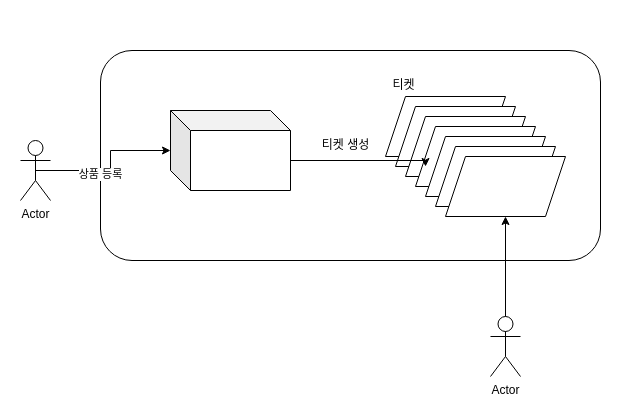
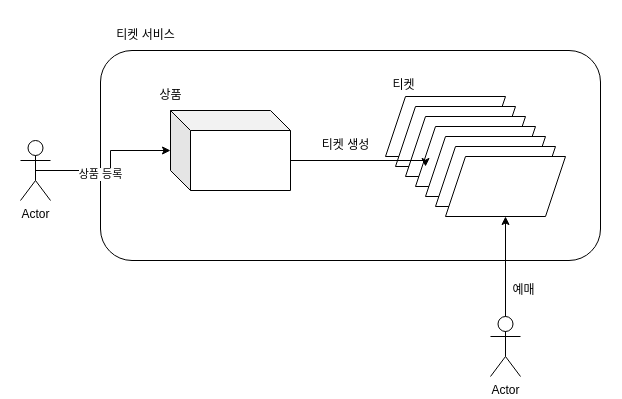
  <mxCell id="0" />
  <mxCell id="1" parent="0" />
  <mxCell id="2" value="" style="rounded=1;whiteSpace=wrap;html=1;fillColor=none;" vertex="1" parent="1"><mxGeometry x="100" y="50" width="500" height="210" as="geometry" /></mxCell>
  <mxCell id="3" value="" style="group" vertex="1" connectable="0" parent="1"><mxGeometry x="378" y="70" width="188" height="146" as="geometry" /></mxCell>
  <mxCell id="4" value="" style="group" vertex="1" connectable="0" parent="3"><mxGeometry x="7" y="26" width="180" height="120" as="geometry" /></mxCell>
  <mxCell id="5" value="" style="shape=parallelogram;perimeter=parallelogramPerimeter;whiteSpace=wrap;html=1;fixedSize=1;" vertex="1" parent="4"><mxGeometry width="120" height="60" as="geometry" /></mxCell>
  <mxCell id="6" value="" style="shape=parallelogram;perimeter=parallelogramPerimeter;whiteSpace=wrap;html=1;fixedSize=1;" vertex="1" parent="4"><mxGeometry x="10" y="10" width="120" height="60" as="geometry" /></mxCell>
  <mxCell id="7" value="" style="shape=parallelogram;perimeter=parallelogramPerimeter;whiteSpace=wrap;html=1;fixedSize=1;" vertex="1" parent="4"><mxGeometry x="20" y="20" width="120" height="60" as="geometry" /></mxCell>
  <mxCell id="8" value="" style="shape=parallelogram;perimeter=parallelogramPerimeter;whiteSpace=wrap;html=1;fixedSize=1;" vertex="1" parent="4"><mxGeometry x="30" y="30" width="120" height="60" as="geometry" /></mxCell>
  <mxCell id="9" value="" style="shape=parallelogram;perimeter=parallelogramPerimeter;whiteSpace=wrap;html=1;fixedSize=1;" vertex="1" parent="4"><mxGeometry x="40" y="40" width="120" height="60" as="geometry" /></mxCell>
  <mxCell id="10" value="" style="shape=parallelogram;perimeter=parallelogramPerimeter;whiteSpace=wrap;html=1;fixedSize=1;" vertex="1" parent="4"><mxGeometry x="50" y="50" width="120" height="60" as="geometry" /></mxCell>
  <mxCell id="11" value="" style="shape=parallelogram;perimeter=parallelogramPerimeter;whiteSpace=wrap;html=1;fixedSize=1;" vertex="1" parent="4"><mxGeometry x="60" y="60" width="120" height="60" as="geometry" /></mxCell>
  <mxCell id="12" value="티켓" style="text;html=1;align=center;verticalAlign=middle;resizable=0;points=[];autosize=1;strokeColor=none;fillColor=none;" vertex="1" parent="3"><mxGeometry width="50" height="30" as="geometry" /></mxCell>
  <mxCell id="13" style="edgeStyle=orthogonalEdgeStyle;rounded=0;orthogonalLoop=1;jettySize=auto;html=1;exitX=0.5;exitY=0.5;exitDx=0;exitDy=0;exitPerimeter=0;" edge="1" parent="1" source="15" target="18"><mxGeometry relative="1" as="geometry" /></mxCell>
  <mxCell id="14" value="상품 등록" style="edgeLabel;html=1;align=center;verticalAlign=middle;resizable=0;points=[];" vertex="1" connectable="0" parent="13"><mxGeometry x="-0.171" y="-2" relative="1" as="geometry"><mxPoint y="1" as="offset" /></mxGeometry></mxCell>
  <mxCell id="15" value="Actor" style="shape=umlActor;verticalLabelPosition=bottom;verticalAlign=top;html=1;outlineConnect=0;" vertex="1" parent="1"><mxGeometry x="20" y="140" width="30" height="60" as="geometry" /></mxCell>
+ <mxCell id="16" value="티켓 서비스" style="text;html=1;align=center;verticalAlign=middle;resizable=0;points=[];autosize=1;strokeColor=none;fillColor=none;" vertex="1" parent="1"><mxGeometry x="100" y="20" width="90" height="30" as="geometry" /></mxCell>
  <mxCell id="17" value="" style="group" vertex="1" connectable="0" parent="1"><mxGeometry x="145" y="80" width="185" height="150" as="geometry" /></mxCell>
  <mxCell id="18" value="" style="shape=cube;whiteSpace=wrap;html=1;boundedLbl=1;backgroundOutline=1;darkOpacity=0.05;darkOpacity2=0.1;" vertex="1" parent="17"><mxGeometry x="25" y="30" width="120" height="80" as="geometry" /></mxCell>
+ <mxCell id="19" value="상품" style="text;html=1;align=center;verticalAlign=middle;resizable=0;points=[];autosize=1;strokeColor=none;fillColor=none;" vertex="1" parent="17"><mxGeometry width="50" height="30" as="geometry" /></mxCell>
  <mxCell id="20" style="edgeStyle=orthogonalEdgeStyle;rounded=0;orthogonalLoop=1;jettySize=auto;html=1;exitX=0;exitY=0;exitDx=120;exitDy=50;exitPerimeter=0;entryX=0.25;entryY=1;entryDx=0;entryDy=0;" edge="1" parent="1" source="18" target="6"><mxGeometry relative="1" as="geometry"><mxPoint x="330" y="200" as="sourcePoint" /><Array as="points"><mxPoint x="425" y="160" /></Array></mxGeometry></mxCell>
  <mxCell id="21" value="티켓 생성" style="text;html=1;align=center;verticalAlign=middle;resizable=0;points=[];autosize=1;strokeColor=none;fillColor=none;" vertex="1" parent="1"><mxGeometry x="310" y="130" width="70" height="30" as="geometry" /></mxCell>
  <mxCell id="22" style="edgeStyle=orthogonalEdgeStyle;rounded=0;orthogonalLoop=1;jettySize=auto;html=1;exitX=0.5;exitY=0.5;exitDx=0;exitDy=0;exitPerimeter=0;entryX=0.5;entryY=1;entryDx=0;entryDy=0;" edge="1" parent="1" source="23" target="11"><mxGeometry relative="1" as="geometry"><mxPoint x="570" y="370" as="targetPoint" /></mxGeometry></mxCell>
  <mxCell id="23" value="Actor" style="shape=umlActor;verticalLabelPosition=bottom;verticalAlign=top;html=1;outlineConnect=0;" vertex="1" parent="1"><mxGeometry x="490" y="316" width="30" height="60" as="geometry" /></mxCell>
+ <mxCell id="24" value="예매" style="text;html=1;align=center;verticalAlign=middle;resizable=0;points=[];autosize=1;strokeColor=none;fillColor=none;" vertex="1" parent="1"><mxGeometry x="498" y="275" width="50" height="30" as="geometry" /></mxCell>
